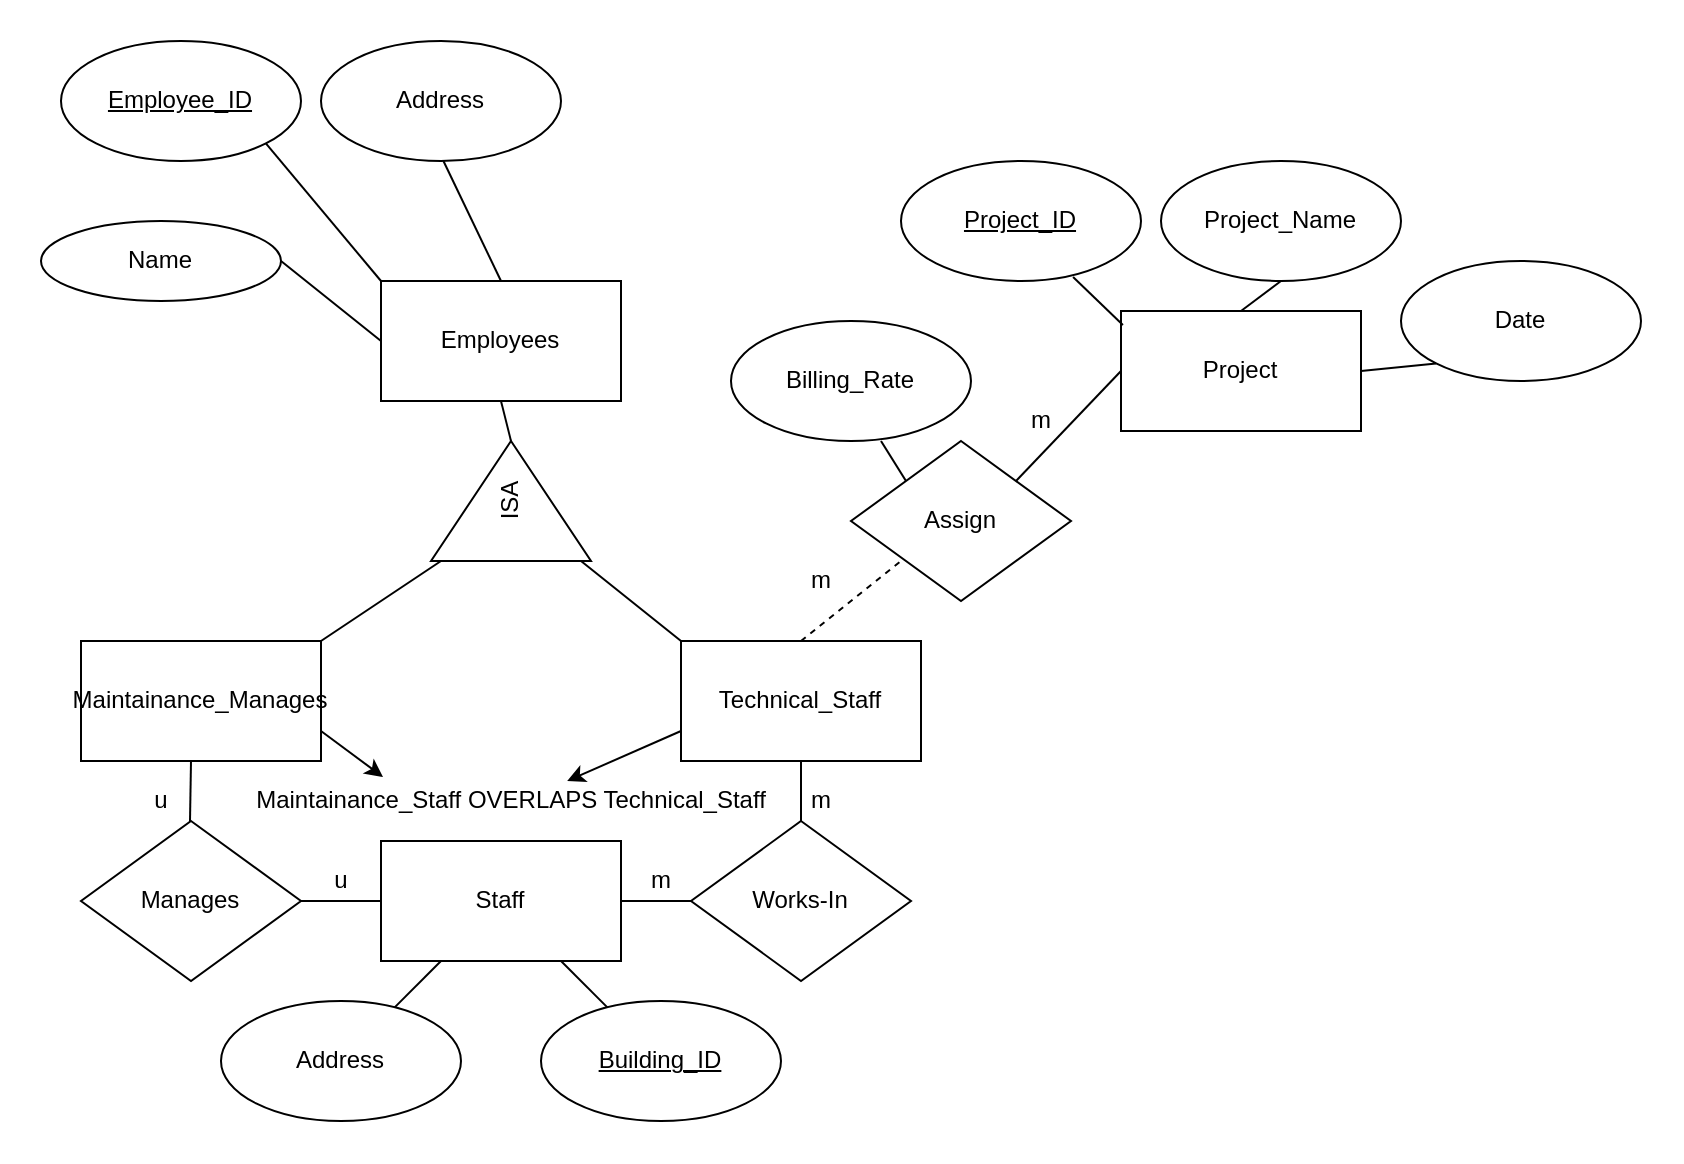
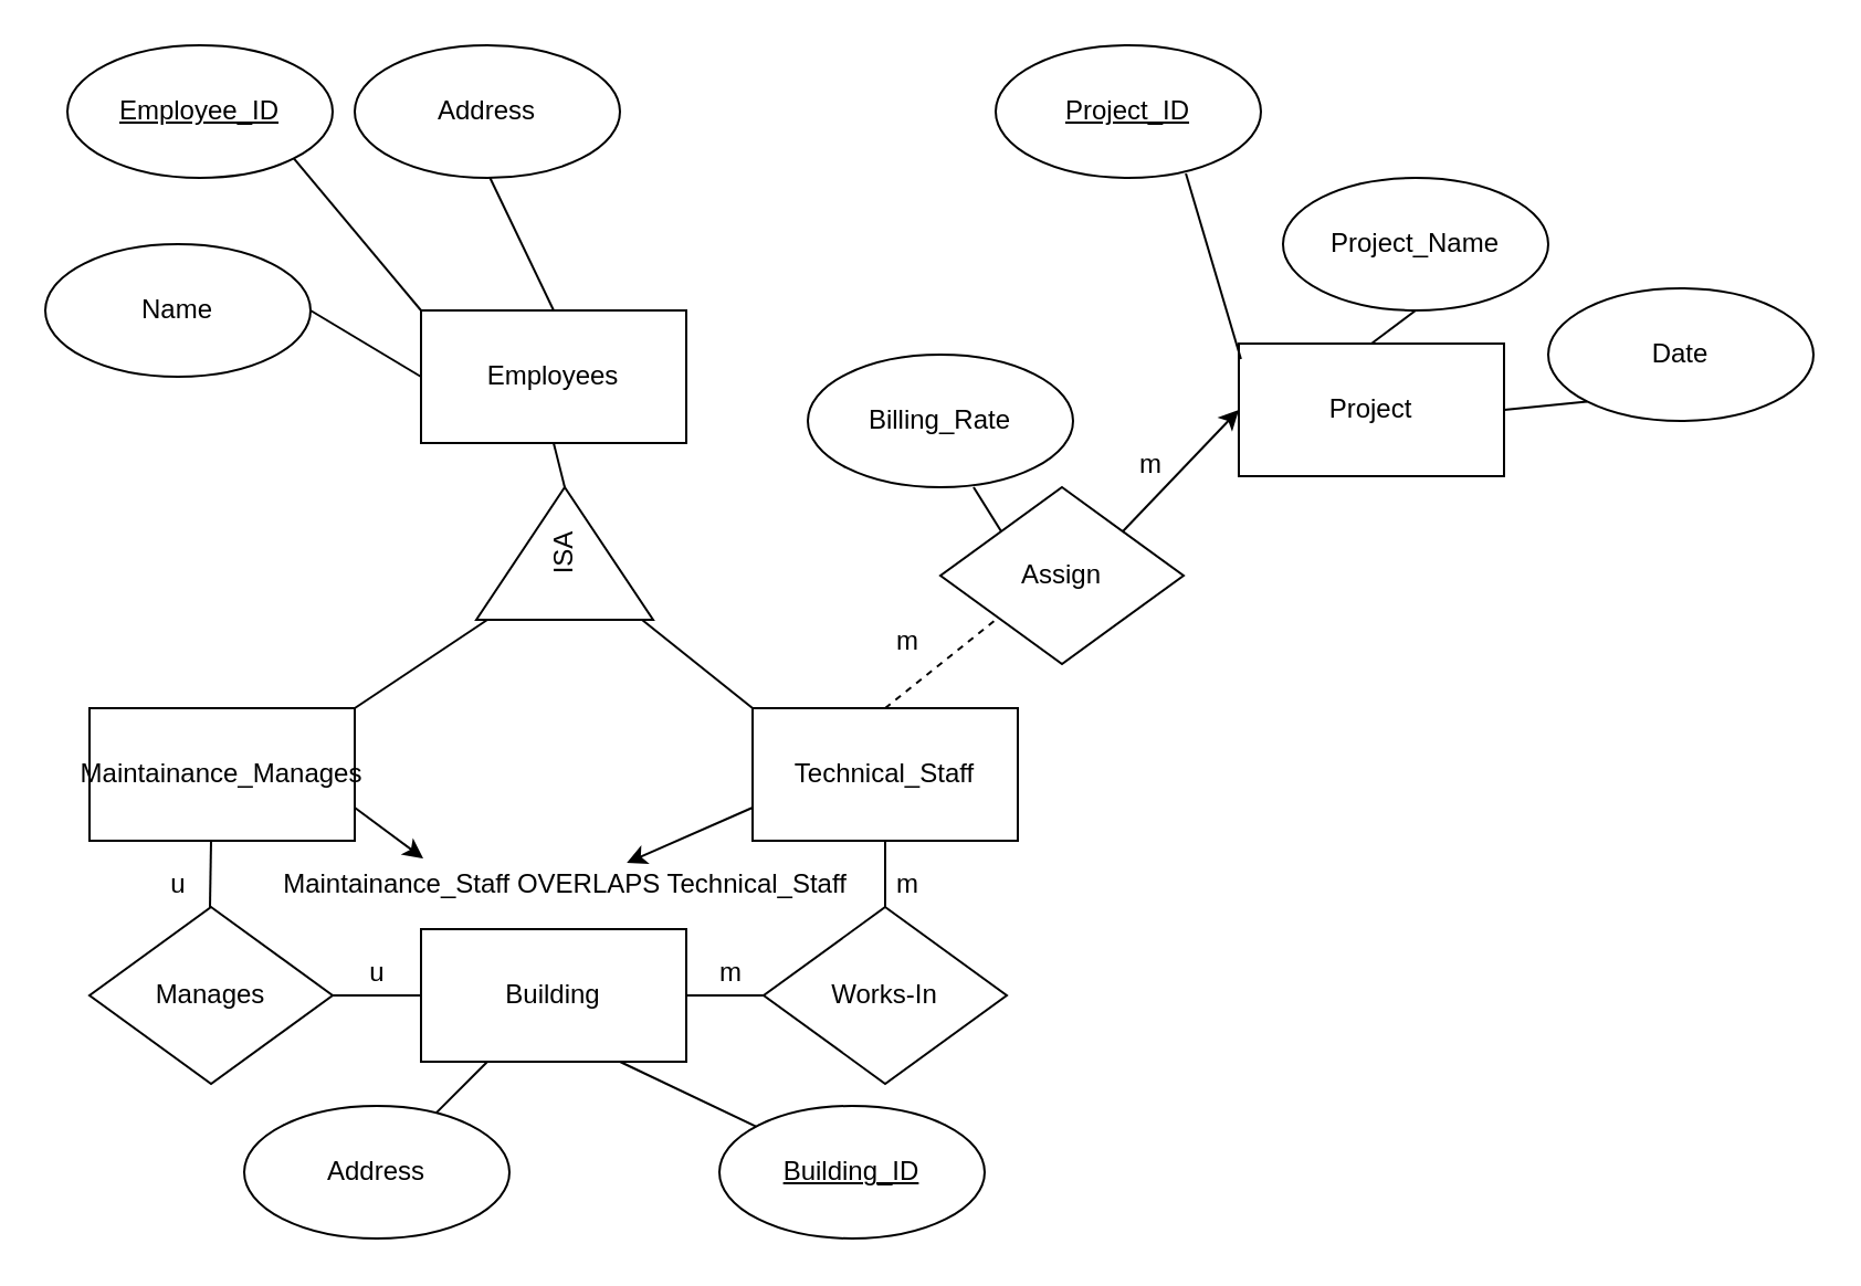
  <mxCell id="0" />
  <mxCell id="1" parent="0" />
  <mxCell id="2" value="Employees" style="rounded=0;whiteSpace=wrap;html=1;" vertex="1" parent="1"><mxGeometry x="190" y="140" width="120" height="60" as="geometry" /></mxCell>
  <mxCell id="3" value="&lt;u&gt;Employee_ID&lt;/u&gt;" style="ellipse;whiteSpace=wrap;html=1;" vertex="1" parent="1"><mxGeometry x="30" width="120" height="60" as="geometry" y="20" /></mxCell>
  <mxCell id="4" value="" style="endArrow=none;html=1;entryX=1;entryY=1;entryDx=0;entryDy=0;exitX=0;exitY=0;exitDx=0;exitDy=0;" edge="1" parent="1" source="2" target="3"><mxGeometry width="50" height="50" relative="1" as="geometry"><mxPoint x="350" y="250" as="sourcePoint" /><mxPoint x="400" y="200" as="targetPoint" /></mxGeometry></mxCell>
  <mxCell id="5" value="Address" style="ellipse;whiteSpace=wrap;html=1;" vertex="1" parent="1"><mxGeometry x="160" width="120" height="60" as="geometry" y="20" /></mxCell>
- <mxCell id="6" value="Name" style="ellipse;whiteSpace=wrap;html=1;" vertex="1" parent="1"><mxGeometry x="20" y="110" width="120" height="40" as="geometry" /></mxCell>
+ <mxCell id="6" value="Name" style="ellipse;whiteSpace=wrap;html=1;" vertex="1" parent="1"><mxGeometry x="20" y="110" width="120" height="60" as="geometry" /></mxCell>
  <mxCell id="7" value="" style="endArrow=none;html=1;entryX=1;entryY=0.5;entryDx=0;entryDy=0;exitX=0;exitY=0.5;exitDx=0;exitDy=0;" edge="1" parent="1" source="2" target="6"><mxGeometry width="50" height="50" relative="1" as="geometry"><mxPoint x="177.57" y="278.79" as="sourcePoint" /><mxPoint x="119.996" y="210.003" as="targetPoint" /></mxGeometry></mxCell>
  <mxCell id="8" value="" style="endArrow=none;html=1;entryX=1;entryY=1;entryDx=0;entryDy=0;exitX=0.5;exitY=0;exitDx=0;exitDy=0;" edge="1" parent="1" source="2"><mxGeometry width="50" height="50" relative="1" as="geometry"><mxPoint x="278.79" y="148.79" as="sourcePoint" /><mxPoint x="221.216" y="80.003" as="targetPoint" /></mxGeometry></mxCell>
  <mxCell id="9" value="ISA" style="triangle;whiteSpace=wrap;html=1;rotation=-90;" vertex="1" parent="1"><mxGeometry x="225" y="210" width="60" height="80" as="geometry" /></mxCell>
  <mxCell id="10" value="" style="endArrow=none;html=1;exitX=1;exitY=0.5;exitDx=0;exitDy=0;" edge="1" parent="1" source="9"><mxGeometry width="50" height="50" relative="1" as="geometry"><mxPoint x="300" y="200" as="sourcePoint" /><mxPoint x="250" y="200" as="targetPoint" /></mxGeometry></mxCell>
  <mxCell id="11" style="edgeStyle=none;rounded=0;orthogonalLoop=1;jettySize=auto;html=1;exitX=1;exitY=0.75;exitDx=0;exitDy=0;entryX=0.263;entryY=-0.1;entryDx=0;entryDy=0;entryPerimeter=0;" edge="1" parent="1" source="12" target="40"><mxGeometry relative="1" as="geometry" /></mxCell>
  <mxCell id="12" value="Maintainance_Manages" style="rounded=0;whiteSpace=wrap;html=1;" vertex="1" parent="1"><mxGeometry x="40" y="320" width="120" height="60" as="geometry" /></mxCell>
  <mxCell id="13" style="edgeStyle=none;rounded=0;orthogonalLoop=1;jettySize=auto;html=1;exitX=0;exitY=0.75;exitDx=0;exitDy=0;entryX=0.604;entryY=0;entryDx=0;entryDy=0;entryPerimeter=0;" edge="1" parent="1" source="14" target="40"><mxGeometry relative="1" as="geometry" /></mxCell>
  <mxCell id="14" value="Technical_Staff" style="rounded=0;whiteSpace=wrap;html=1;" vertex="1" parent="1"><mxGeometry x="340" y="320" width="120" height="60" as="geometry" /></mxCell>
  <mxCell id="15" value="" style="endArrow=none;html=1;entryX=1;entryY=0;entryDx=0;entryDy=0;" edge="1" parent="1" target="12"><mxGeometry width="50" height="50" relative="1" as="geometry"><mxPoint x="220" y="280" as="sourcePoint" /><mxPoint x="170" y="250" as="targetPoint" /></mxGeometry></mxCell>
  <mxCell id="16" value="" style="endArrow=none;html=1;entryX=1;entryY=0.5;entryDx=0;entryDy=0;exitX=0;exitY=0;exitDx=0;exitDy=0;" edge="1" parent="1" source="14"><mxGeometry width="50" height="50" relative="1" as="geometry"><mxPoint x="340" y="310" as="sourcePoint" /><mxPoint x="290" y="280" as="targetPoint" /></mxGeometry></mxCell>
  <mxCell id="17" value="Works-In" style="rhombus;whiteSpace=wrap;html=1;" vertex="1" parent="1"><mxGeometry x="345" y="410" width="110" height="80" as="geometry" /></mxCell>
- <mxCell id="18" value="Staff" style="rounded=0;whiteSpace=wrap;html=1;" vertex="1" parent="1"><mxGeometry x="190" y="420" width="120" height="60" as="geometry" /></mxCell>
+ <mxCell id="18" value="Building" style="rounded=0;whiteSpace=wrap;html=1;" vertex="1" parent="1"><mxGeometry x="190" y="420" width="120" height="60" as="geometry" /></mxCell>
  <mxCell id="19" value="" style="endArrow=none;html=1;exitX=0.5;exitY=0;exitDx=0;exitDy=0;" edge="1" parent="1" source="17"><mxGeometry width="50" height="50" relative="1" as="geometry"><mxPoint x="450" y="390" as="sourcePoint" /><mxPoint x="400" y="380" as="targetPoint" /></mxGeometry></mxCell>
  <mxCell id="20" value="" style="endArrow=none;html=1;entryX=1;entryY=0.5;entryDx=0;entryDy=0;exitX=0;exitY=0;exitDx=0;exitDy=0;" edge="1" parent="1" target="18"><mxGeometry width="50" height="50" relative="1" as="geometry"><mxPoint x="345" y="450" as="sourcePoint" /><mxPoint x="295" y="410" as="targetPoint" /></mxGeometry></mxCell>
  <mxCell id="21" value="m" style="text;html=1;align=center;verticalAlign=middle;resizable=0;points=[];autosize=1;" vertex="1" parent="1"><mxGeometry x="315" y="430" width="30" height="20" as="geometry" /></mxCell>
  <mxCell id="22" value="Manages" style="rhombus;whiteSpace=wrap;html=1;" vertex="1" parent="1"><mxGeometry x="40" y="410" width="110" height="80" as="geometry" /></mxCell>
  <mxCell id="23" value="" style="endArrow=none;html=1;exitX=0.5;exitY=0;exitDx=0;exitDy=0;" edge="1" parent="1"><mxGeometry width="50" height="50" relative="1" as="geometry"><mxPoint x="94.5" y="410" as="sourcePoint" /><mxPoint x="95" y="380" as="targetPoint" /></mxGeometry></mxCell>
  <mxCell id="24" value="" style="endArrow=none;html=1;entryX=1;entryY=0.5;entryDx=0;entryDy=0;exitX=0;exitY=0.5;exitDx=0;exitDy=0;" edge="1" parent="1" source="18" target="22"><mxGeometry width="50" height="50" relative="1" as="geometry"><mxPoint x="180" y="450" as="sourcePoint" /><mxPoint x="420" y="370" as="targetPoint" /></mxGeometry></mxCell>
  <mxCell id="25" value="u" style="text;html=1;align=center;verticalAlign=middle;resizable=0;points=[];autosize=1;" vertex="1" parent="1"><mxGeometry x="160" y="430" width="20" height="20" as="geometry" /></mxCell>
  <mxCell id="26" value="Assign" style="rhombus;whiteSpace=wrap;html=1;" vertex="1" parent="1"><mxGeometry x="425" y="220" width="110" height="80" as="geometry" /></mxCell>
  <mxCell id="27" value="" style="endArrow=none;html=1;exitX=0.5;exitY=0;exitDx=0;exitDy=0;dashed=1;" edge="1" parent="1" source="14"><mxGeometry width="50" height="50" relative="1" as="geometry"><mxPoint x="290" y="290" as="sourcePoint" /><mxPoint x="450" y="280" as="targetPoint" /></mxGeometry></mxCell>
  <mxCell id="28" value="" style="endArrow=none;html=1;entryX=0;entryY=0;entryDx=0;entryDy=0;" edge="1" parent="1" target="26"><mxGeometry width="50" height="50" relative="1" as="geometry"><mxPoint x="440" y="220" as="sourcePoint" /><mxPoint x="460" y="240" as="targetPoint" /></mxGeometry></mxCell>
  <mxCell id="29" value="Billing_Rate" style="ellipse;whiteSpace=wrap;html=1;" vertex="1" parent="1"><mxGeometry x="365" y="160" width="120" height="60" as="geometry" /></mxCell>
  <mxCell id="30" value="Project" style="rounded=0;whiteSpace=wrap;html=1;" vertex="1" parent="1"><mxGeometry x="560" y="155" width="120" height="60" as="geometry" /></mxCell>
  <mxCell id="31" value="m" style="text;html=1;align=center;verticalAlign=middle;resizable=0;points=[];autosize=1;" vertex="1" parent="1"><mxGeometry x="395" y="280" width="30" height="20" as="geometry" /></mxCell>
- <mxCell id="32" value="" style="endArrow=none;html=1;entryX=0;entryY=0.5;entryDx=0;entryDy=0;exitX=1;exitY=0;exitDx=0;exitDy=0;" edge="1" parent="1" source="26" target="30"><mxGeometry width="50" height="50" relative="1" as="geometry"><mxPoint x="600" y="290" as="sourcePoint" /><mxPoint x="650" y="240" as="targetPoint" /></mxGeometry></mxCell>
+ <mxCell id="32" value="" style="endArrow=classic;html=1;entryX=0;entryY=0.5;entryDx=0;entryDy=0;exitX=1;exitY=0;exitDx=0;exitDy=0;" edge="1" parent="1" source="26" target="30"><mxGeometry width="50" height="50" relative="1" as="geometry"><mxPoint x="600" y="290" as="sourcePoint" /><mxPoint x="650" y="240" as="targetPoint" /></mxGeometry></mxCell>
  <mxCell id="33" value="m" style="text;html=1;align=center;verticalAlign=middle;resizable=0;points=[];autosize=1;" vertex="1" parent="1"><mxGeometry x="505" y="200" width="30" height="20" as="geometry" /></mxCell>
  <mxCell id="34" value="" style="endArrow=none;html=1;entryX=0.008;entryY=0.117;entryDx=0;entryDy=0;entryPerimeter=0;exitX=0.717;exitY=0.967;exitDx=0;exitDy=0;exitPerimeter=0;" edge="1" parent="1" source="35" target="30"><mxGeometry width="50" height="50" relative="1" as="geometry"><mxPoint x="540" y="140" as="sourcePoint" /><mxPoint x="650" y="240" as="targetPoint" /></mxGeometry></mxCell>
- <mxCell id="35" value="&lt;u&gt;Project_ID&lt;/u&gt;" style="ellipse;whiteSpace=wrap;html=1;" vertex="1" parent="1"><mxGeometry x="450" y="80" width="120" height="60" as="geometry" /></mxCell>
+ <mxCell id="35" value="&lt;u&gt;Project_ID&lt;/u&gt;" style="ellipse;whiteSpace=wrap;html=1;" vertex="1" parent="1"><mxGeometry x="450" y="20" width="120" height="60" as="geometry" /></mxCell>
  <mxCell id="36" value="Project_Name" style="ellipse;whiteSpace=wrap;html=1;" vertex="1" parent="1"><mxGeometry x="580" y="80" width="120" height="60" as="geometry" /></mxCell>
  <mxCell id="37" value="" style="endArrow=none;html=1;entryX=0.5;entryY=1;entryDx=0;entryDy=0;exitX=0.5;exitY=0;exitDx=0;exitDy=0;" edge="1" parent="1" source="30" target="36"><mxGeometry width="50" height="50" relative="1" as="geometry"><mxPoint x="600" y="290" as="sourcePoint" /><mxPoint x="650" y="240" as="targetPoint" /></mxGeometry></mxCell>
  <mxCell id="38" value="Date" style="ellipse;whiteSpace=wrap;html=1;" vertex="1" parent="1"><mxGeometry x="700" y="130" width="120" height="60" as="geometry" /></mxCell>
  <mxCell id="39" value="" style="endArrow=none;html=1;entryX=0;entryY=1;entryDx=0;entryDy=0;exitX=1;exitY=0.5;exitDx=0;exitDy=0;" edge="1" parent="1" source="30" target="38"><mxGeometry width="50" height="50" relative="1" as="geometry"><mxPoint x="600" y="290" as="sourcePoint" /><mxPoint x="650" y="240" as="targetPoint" /></mxGeometry></mxCell>
  <mxCell id="40" value="Maintainance_Staff OVERLAPS Technical_Staff" style="text;html=1;align=center;verticalAlign=middle;resizable=0;points=[];autosize=1;" vertex="1" parent="1"><mxGeometry x="120" y="390" width="270" height="20" as="geometry" /></mxCell>
  <mxCell id="41" value="u" style="text;html=1;align=center;verticalAlign=middle;resizable=0;points=[];autosize=1;" vertex="1" parent="1"><mxGeometry x="70" y="390" width="20" height="20" as="geometry" /></mxCell>
  <mxCell id="42" value="m" style="text;html=1;align=center;verticalAlign=middle;resizable=0;points=[];autosize=1;" vertex="1" parent="1"><mxGeometry x="395" y="390" width="30" height="20" as="geometry" /></mxCell>
  <mxCell id="43" value="Address" style="ellipse;whiteSpace=wrap;html=1;" vertex="1" parent="1"><mxGeometry x="110" y="500" width="120" height="60" as="geometry" /></mxCell>
- <mxCell id="44" value="&lt;u&gt;Building_ID&lt;/u&gt;" style="ellipse;whiteSpace=wrap;html=1;" vertex="1" parent="1"><mxGeometry x="270" y="500" width="120" height="60" as="geometry" /></mxCell>
+ <mxCell id="44" value="&lt;u&gt;Building_ID&lt;/u&gt;" style="ellipse;whiteSpace=wrap;html=1;" vertex="1" parent="1"><mxGeometry x="325" y="500" width="120" height="60" as="geometry" /></mxCell>
  <mxCell id="45" value="" style="endArrow=none;html=1;entryX=0.25;entryY=1;entryDx=0;entryDy=0;" edge="1" parent="1" source="43" target="18"><mxGeometry width="50" height="50" relative="1" as="geometry"><mxPoint x="300" y="350" as="sourcePoint" /><mxPoint x="350" y="300" as="targetPoint" /></mxGeometry></mxCell>
  <mxCell id="46" value="" style="endArrow=none;html=1;entryX=0.75;entryY=1;entryDx=0;entryDy=0;" edge="1" parent="1" source="44" target="18"><mxGeometry width="50" height="50" relative="1" as="geometry"><mxPoint x="300" y="350" as="sourcePoint" /><mxPoint x="350" y="300" as="targetPoint" /></mxGeometry></mxCell>
